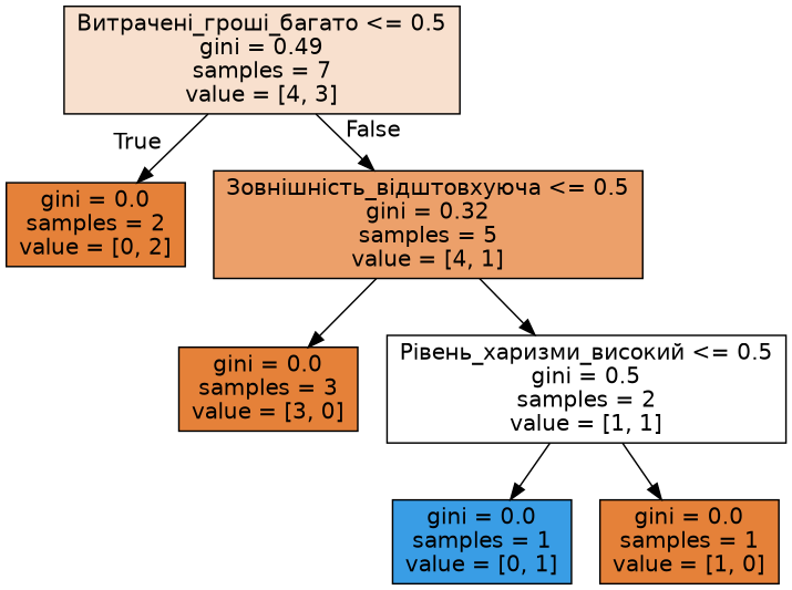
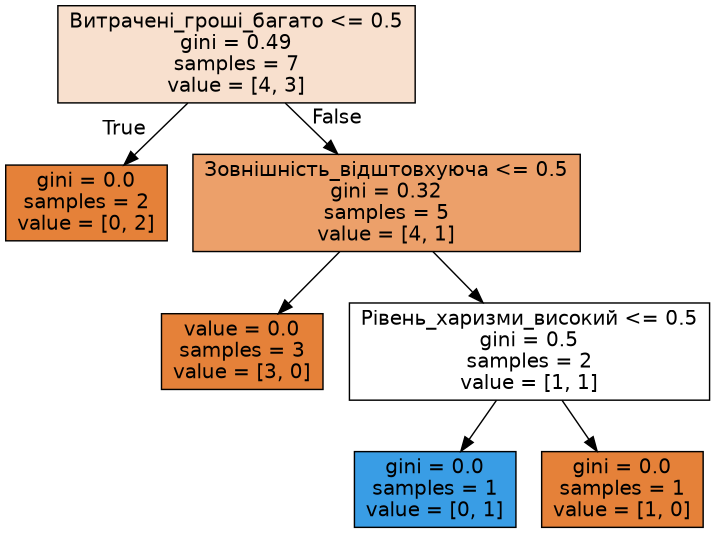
  digraph {
    node [color=black fillcolor="#e58139" fontname=helvetica shape=box style=filled]
    edge [fontname=helvetica]
    n1 [fillcolor="#f8e0ce" label="Витрачені_гроші_багато <= 0.5\ngini = 0.49\nsamples = 7\nvalue = [4, 3]"]
    n2 [label="gini = 0.0\nsamples = 2\nvalue = [0, 2]"]
    n3 [fillcolor="#eca06a" label="Зовнішність_відштовхуюча <= 0.5\ngini = 0.32\nsamples = 5\nvalue = [4, 1]"]
-   n4 [label="gini = 0.0\nsamples = 3\nvalue = [3, 0]"]
+   n4 [label="value = 0.0\nsamples = 3\nvalue = [3, 0]"]
    n5 [fillcolor="#ffffff" label="Рівень_харизми_високий <= 0.5\ngini = 0.5\nsamples = 2\nvalue = [1, 1]"]
    n6 [fillcolor="#399de5" label="gini = 0.0\nsamples = 1\nvalue = [0, 1]"]
    n7 [label="gini = 0.0\nsamples = 1\nvalue = [1, 0]"]
    n1 -> n2 [headlabel=True labelangle=45 labeldistance=2.5]
    n1 -> n3 [headlabel=False labelangle=-45 labeldistance=2.5]
    n3 -> n4
    n3 -> n5
    n5 -> n6
    n5 -> n7
  }
